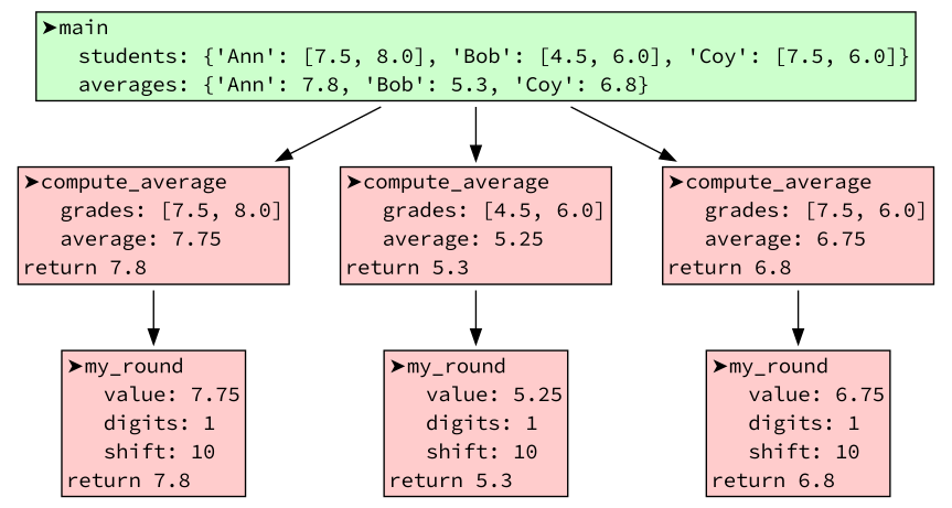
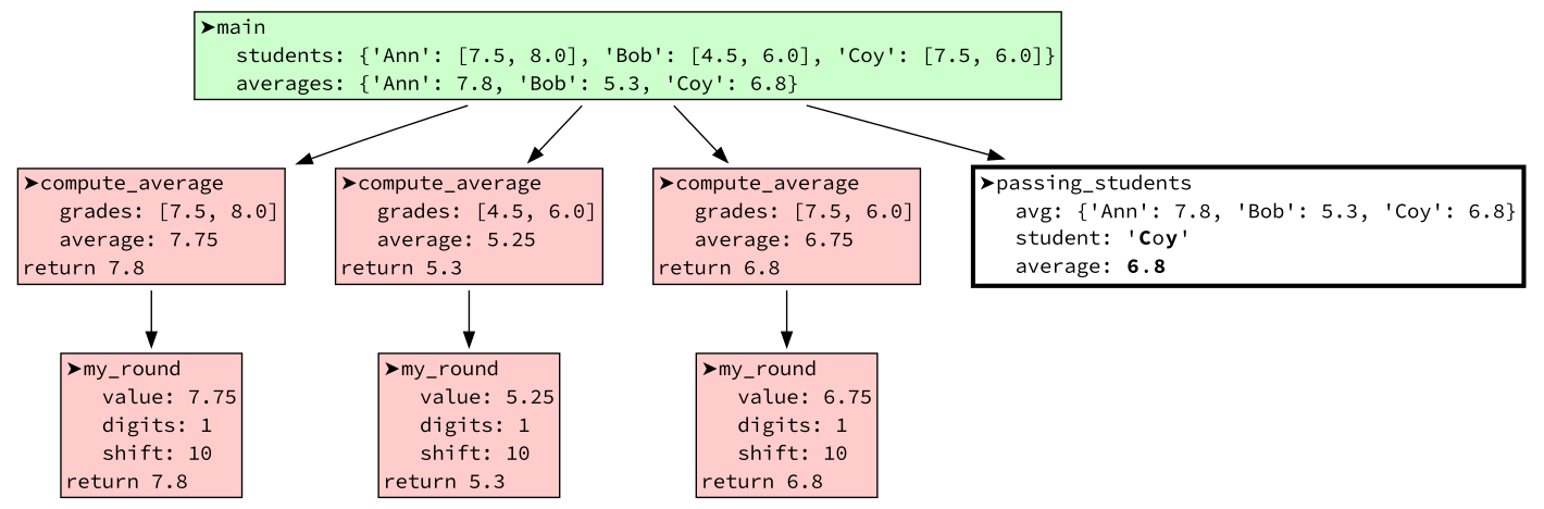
  digraph {
    fontname="Source Code Pro"
    node [shape=plaintext fontname="Source Code Pro"]
    edge [fontname="Source Code Pro"]
    n1 [label=< <TABLE BORDER="1" CELLBORDER="0" CELLSPACING="0" BGCOLOR="#ccffcc">   <TR><TD ALIGN="left">➤main</TD></TR>   <TR><TD ALIGN="left">   students: {&#x27;Ann&#x27;: [7.5, 8.0], &#x27;Bob&#x27;: [4.5, 6.0], &#x27;Coy&#x27;: [7.5, 6.0]}</TD></TR>   <TR><TD ALIGN="left">   averages: {&#x27;Ann&#x27;: 7.8, &#x27;Bob&#x27;: 5.3, &#x27;Coy&#x27;: 6.8}</TD></TR> </TABLE>>]
    n2 [label=< <TABLE BORDER="1" CELLBORDER="0" CELLSPACING="0" BGCOLOR="#ffcccc">   <TR><TD ALIGN="left">➤compute_average</TD></TR>   <TR><TD ALIGN="left">   grades: [7.5, 8.0]</TD></TR>   <TR><TD ALIGN="left">   average: 7.75</TD></TR>   <TR><TD ALIGN="left">return 7.8</TD></TR> </TABLE>>]
    n3 [label=< <TABLE BORDER="1" CELLBORDER="0" CELLSPACING="0" BGCOLOR="#ffcccc">   <TR><TD ALIGN="left">➤compute_average</TD></TR>   <TR><TD ALIGN="left">   grades: [4.5, 6.0]</TD></TR>   <TR><TD ALIGN="left">   average: 5.25</TD></TR>   <TR><TD ALIGN="left">return 5.3</TD></TR> </TABLE>>]
    n4 [label=< <TABLE BORDER="1" CELLBORDER="0" CELLSPACING="0" BGCOLOR="#ffcccc">   <TR><TD ALIGN="left">➤compute_average</TD></TR>   <TR><TD ALIGN="left">   grades: [7.5, 6.0]</TD></TR>   <TR><TD ALIGN="left">   average: 6.75</TD></TR>   <TR><TD ALIGN="left">return 6.8</TD></TR> </TABLE>>]
+   n5 [label=< <TABLE BORDER="3" CELLBORDER="0" CELLSPACING="0" BGCOLOR="#ffffff">   <TR><TD ALIGN="left">➤passing_students</TD></TR>   <TR><TD ALIGN="left">   avg: {&#x27;Ann&#x27;: 7.8, &#x27;Bob&#x27;: 5.3, &#x27;Coy&#x27;: 6.8}</TD></TR>   <TR><TD ALIGN="left">   student: &#x27;<B>C&#8203;</B>&#8203;o<B>y&#8203;</B>&#8203;&#x27;</TD></TR>   <TR><TD ALIGN="left">   average: <B>6&#8203;</B>&#8203;.<B>8&#8203;</B>&#8203;</TD></TR> </TABLE>>]
    n6 [label=< <TABLE BORDER="1" CELLBORDER="0" CELLSPACING="0" BGCOLOR="#ffcccc">   <TR><TD ALIGN="left">➤my_round</TD></TR>   <TR><TD ALIGN="left">   value: 7.75</TD></TR>   <TR><TD ALIGN="left">   digits: 1</TD></TR>   <TR><TD ALIGN="left">   shift: 10</TD></TR>   <TR><TD ALIGN="left">return 7.8</TD></TR> </TABLE>>]
    n7 [label=< <TABLE BORDER="1" CELLBORDER="0" CELLSPACING="0" BGCOLOR="#ffcccc">   <TR><TD ALIGN="left">➤my_round</TD></TR>   <TR><TD ALIGN="left">   value: 5.25</TD></TR>   <TR><TD ALIGN="left">   digits: 1</TD></TR>   <TR><TD ALIGN="left">   shift: 10</TD></TR>   <TR><TD ALIGN="left">return 5.3</TD></TR> </TABLE>>]
    n8 [label=< <TABLE BORDER="1" CELLBORDER="0" CELLSPACING="0" BGCOLOR="#ffcccc">   <TR><TD ALIGN="left">➤my_round</TD></TR>   <TR><TD ALIGN="left">   value: 6.75</TD></TR>   <TR><TD ALIGN="left">   digits: 1</TD></TR>   <TR><TD ALIGN="left">   shift: 10</TD></TR>   <TR><TD ALIGN="left">return 6.8</TD></TR> </TABLE>>]
    n1 -> n2
    n1 -> n3
    n1 -> n4
+   n1 -> n5
    n2 -> n6
    n3 -> n7
    n4 -> n8
  }
